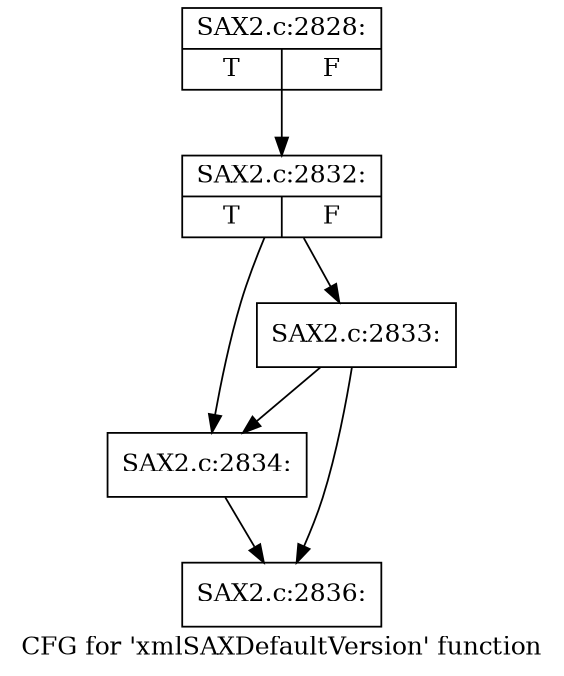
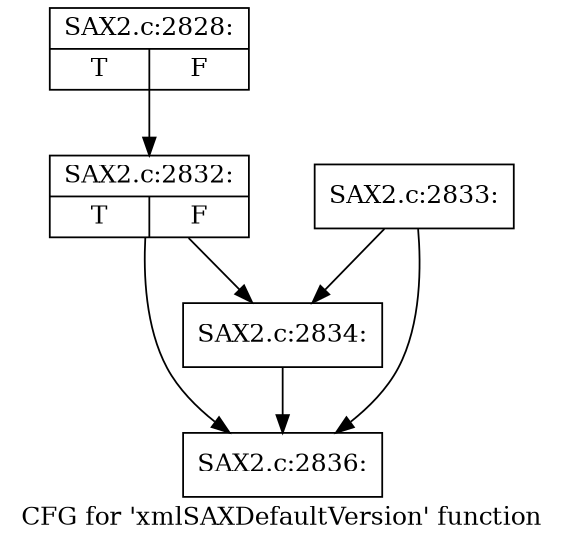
  digraph {
    label="CFG for 'xmlSAXDefaultVersion' function"
    node [shape=record]
    n1 [label="{SAX2.c:2828:|{<s0>T|<s1>F}}"]
    n2 [label="{SAX2.c:2832:|{<s0>T|<s1>F}}"]
    n3 [label="{SAX2.c:2834:}"]
    n4 [label="{SAX2.c:2833:}"]
    n5 [label="{SAX2.c:2836:}"]
    n1 -> n2
    n2 -> n3
-   n2 -> n4
+   n2 -> n5
    n3 -> n5
    n4 -> n3
    n4 -> n5
  }
